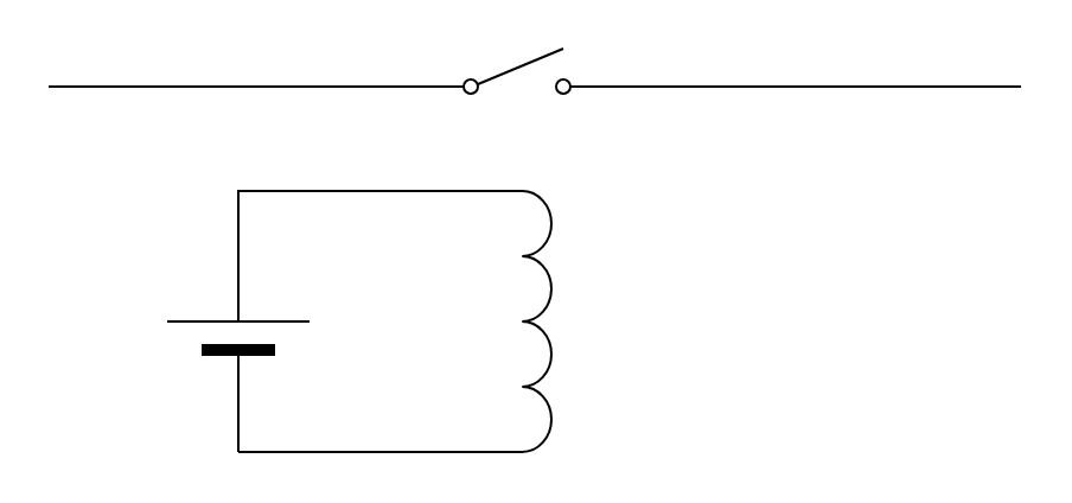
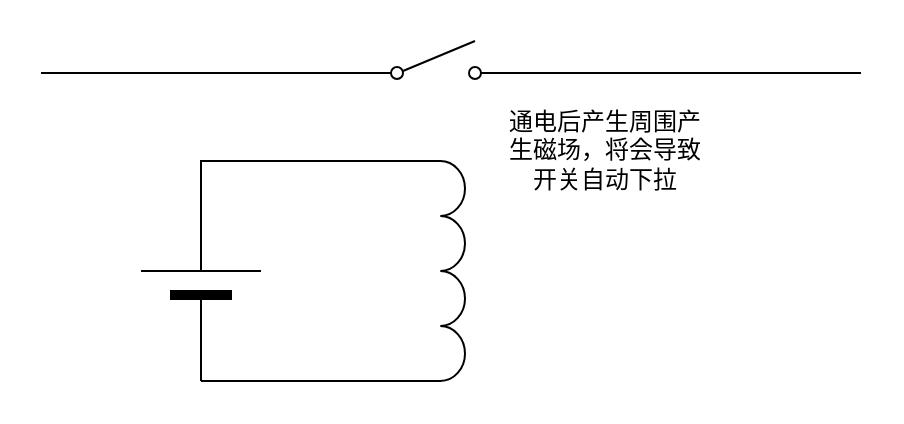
  <mxCell id="0" />
  <mxCell id="1" parent="0" />
  <mxCell id="2" value="" style="pointerEvents=1;verticalLabelPosition=bottom;shadow=0;dashed=0;align=center;html=1;verticalAlign=top;shape=mxgraph.electrical.inductors.inductor;direction=south;" vertex="1" parent="1"><mxGeometry x="190" y="80" width="42" height="110" as="geometry" /></mxCell>
  <mxCell id="3" style="edgeStyle=orthogonalEdgeStyle;rounded=0;orthogonalLoop=1;jettySize=auto;html=1;exitX=1;exitY=0.5;exitDx=0;exitDy=0;exitPerimeter=0;entryX=0;entryY=1;entryDx=0;entryDy=0;entryPerimeter=0;endArrow=none;endFill=0;" edge="1" parent="1" source="5" target="2"><mxGeometry relative="1" as="geometry"><Array as="points"><mxPoint x="100" y="80" /></Array></mxGeometry></mxCell>
  <mxCell id="4" style="edgeStyle=orthogonalEdgeStyle;rounded=0;orthogonalLoop=1;jettySize=auto;html=1;exitX=0;exitY=0.5;exitDx=0;exitDy=0;exitPerimeter=0;entryX=1;entryY=1;entryDx=0;entryDy=0;entryPerimeter=0;endArrow=none;endFill=0;" edge="1" parent="1" source="5" target="2"><mxGeometry relative="1" as="geometry"><Array as="points"><mxPoint x="190" y="190" /></Array></mxGeometry></mxCell>
  <mxCell id="5" value="" style="verticalLabelPosition=bottom;shadow=0;dashed=0;align=center;fillColor=#000000;html=1;verticalAlign=top;strokeWidth=1;shape=mxgraph.electrical.miscellaneous.monocell_battery;direction=north;" vertex="1" parent="1"><mxGeometry x="70" y="90" width="60" height="100" as="geometry" /></mxCell>
  <mxCell id="6" style="edgeStyle=orthogonalEdgeStyle;rounded=0;orthogonalLoop=1;jettySize=auto;html=1;exitX=0;exitY=0.84;exitDx=0;exitDy=0;exitPerimeter=0;endArrow=none;endFill=0;" edge="1" parent="1" source="8"><mxGeometry relative="1" as="geometry"><mxPoint x="20" y="36" as="targetPoint" /><Array as="points"><mxPoint x="20" y="36" /></Array></mxGeometry></mxCell>
  <mxCell id="7" style="edgeStyle=orthogonalEdgeStyle;rounded=0;orthogonalLoop=1;jettySize=auto;html=1;exitX=1;exitY=0.84;exitDx=0;exitDy=0;exitPerimeter=0;endArrow=none;endFill=0;" edge="1" parent="1" source="8"><mxGeometry relative="1" as="geometry"><mxPoint x="430" y="36" as="targetPoint" /></mxGeometry></mxCell>
  <mxCell id="8" value="" style="pointerEvents=1;verticalLabelPosition=bottom;shadow=0;dashed=0;align=center;html=1;verticalAlign=top;shape=mxgraph.electrical.electro-mechanical.simple_switch;" vertex="1" parent="1"><mxGeometry x="180" y="20" width="75" height="19" as="geometry" /></mxCell>
+ <mxCell id="9" value="通电后产生周围产生磁场，将会导致开关自动下拉" style="text;html=1;strokeColor=none;fillColor=none;align=center;verticalAlign=middle;whiteSpace=wrap;rounded=0;" vertex="1" parent="1"><mxGeometry x="250" y="60" width="105" height="30" as="geometry" /></mxCell>
